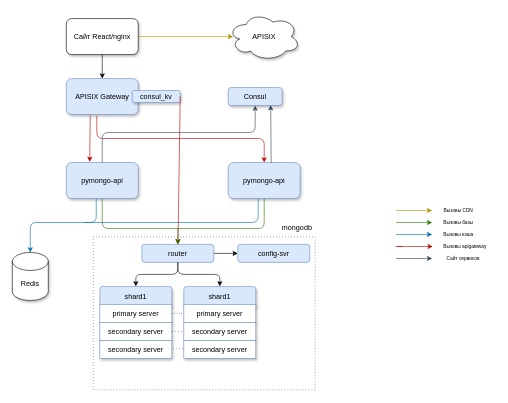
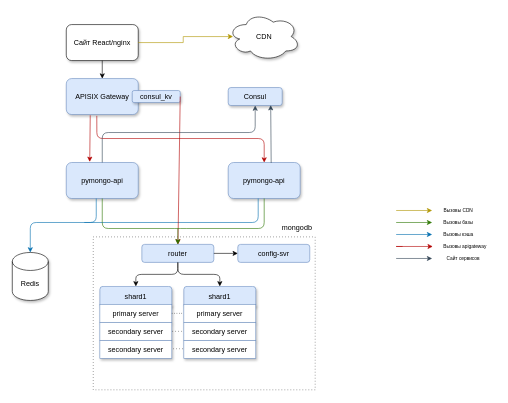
  <mxCell id="0" />
  <mxCell id="1" parent="0" />
  <mxCell id="2" value="pymongo-api" style="rounded=1;whiteSpace=wrap;html=1;fillColor=#dae8fc;strokeColor=#6c8ebf;shadow=1;" parent="1" vertex="1"><mxGeometry x="380" y="270" width="120" height="60" as="geometry" /></mxCell>
  <mxCell id="3" value="" style="group" parent="1" vertex="1" connectable="0"><mxGeometry x="155" y="364" width="370" height="285" as="geometry" /></mxCell>
  <mxCell id="4" value="" style="group;dashed=1;dashPattern=1 1;" parent="3" vertex="1" connectable="0"><mxGeometry y="30" width="370" height="255" as="geometry" /></mxCell>
  <mxCell id="5" value="" style="rounded=0;whiteSpace=wrap;html=1;dashed=1;dashPattern=1 4;movable=0;resizable=0;rotatable=0;deletable=0;editable=0;locked=1;connectable=0;" parent="4" vertex="1"><mxGeometry width="370" height="255" as="geometry" /></mxCell>
  <mxCell id="6" value="shard1" style="rounded=1;whiteSpace=wrap;html=1;fillColor=#dae8fc;strokeColor=#6c8ebf;shadow=1;" parent="4" vertex="1"><mxGeometry x="11" y="82.5" width="120" height="35" as="geometry" /></mxCell>
  <mxCell id="7" value="router" style="rounded=1;whiteSpace=wrap;html=1;fillColor=#dae8fc;strokeColor=#6c8ebf;" parent="4" vertex="1"><mxGeometry x="81" y="12.5" width="120" height="30" as="geometry" /></mxCell>
  <mxCell id="8" value="primary server" style="rounded=0;whiteSpace=wrap;html=1;shadow=1;strokeColor=#6c8ebf;" parent="4" vertex="1"><mxGeometry x="11" y="112.5" width="120" height="30" as="geometry" /></mxCell>
  <mxCell id="9" value="secondary server" style="rounded=0;whiteSpace=wrap;html=1;shadow=1;strokeColor=#6c8ebf;" parent="4" vertex="1"><mxGeometry x="11" y="142.5" width="120" height="30" as="geometry" /></mxCell>
  <mxCell id="10" value="secondary server" style="rounded=0;whiteSpace=wrap;html=1;shadow=1;strokeColor=#6c8ebf;" parent="4" vertex="1"><mxGeometry x="11" y="172.5" width="120" height="30" as="geometry" /></mxCell>
  <mxCell id="11" value="config-svr" style="rounded=1;whiteSpace=wrap;html=1;fillColor=#dae8fc;strokeColor=#6c8ebf;" parent="4" vertex="1"><mxGeometry x="241" y="12.5" width="120" height="30" as="geometry" /></mxCell>
  <mxCell id="12" value="shard1" style="rounded=1;whiteSpace=wrap;html=1;fillColor=#dae8fc;strokeColor=#6c8ebf;shadow=1;" parent="4" vertex="1"><mxGeometry x="151" y="82.5" width="120" height="35" as="geometry" /></mxCell>
  <mxCell id="13" value="primary server" style="rounded=0;whiteSpace=wrap;html=1;shadow=1;strokeColor=#6c8ebf;" parent="4" vertex="1"><mxGeometry x="151" y="112.5" width="120" height="30" as="geometry" /></mxCell>
  <mxCell id="14" value="secondary server" style="rounded=0;whiteSpace=wrap;html=1;shadow=1;strokeColor=#6c8ebf;" parent="4" vertex="1"><mxGeometry x="151" y="142.5" width="120" height="30" as="geometry" /></mxCell>
  <mxCell id="15" value="secondary server" style="rounded=0;whiteSpace=wrap;html=1;shadow=1;strokeColor=#6c8ebf;" parent="4" vertex="1"><mxGeometry x="151" y="172.5" width="120" height="30" as="geometry" /></mxCell>
  <mxCell id="16" value="" style="endArrow=classic;html=1;rounded=1;exitX=0.5;exitY=1;exitDx=0;exitDy=0;entryX=0.5;entryY=0;entryDx=0;entryDy=0;edgeStyle=orthogonalEdgeStyle;elbow=vertical;" parent="4" source="7" target="6" edge="1"><mxGeometry width="50" height="50" relative="1" as="geometry"><mxPoint x="101" y="72.5" as="sourcePoint" /><mxPoint x="151" y="22.5" as="targetPoint" /></mxGeometry></mxCell>
  <mxCell id="17" value="" style="endArrow=classic;html=1;rounded=1;exitX=0.5;exitY=1;exitDx=0;exitDy=0;entryX=0.5;entryY=0;entryDx=0;entryDy=0;edgeStyle=orthogonalEdgeStyle;elbow=vertical;" parent="4" source="7" target="12" edge="1"><mxGeometry width="50" height="50" relative="1" as="geometry"><mxPoint x="151" y="52.5" as="sourcePoint" /><mxPoint x="81" y="92.5" as="targetPoint" /></mxGeometry></mxCell>
  <mxCell id="18" value="" style="endArrow=none;dashed=1;html=1;dashPattern=1 3;strokeWidth=1;rounded=0;exitX=1;exitY=0.5;exitDx=0;exitDy=0;entryX=0;entryY=0.5;entryDx=0;entryDy=0;" parent="4" source="8" target="13" edge="1"><mxGeometry width="50" height="50" relative="1" as="geometry"><mxPoint x="101" y="72.5" as="sourcePoint" /><mxPoint x="151" y="22.5" as="targetPoint" /></mxGeometry></mxCell>
  <mxCell id="19" value="" style="endArrow=none;dashed=1;html=1;dashPattern=1 4;strokeWidth=1;rounded=0;" parent="4" edge="1"><mxGeometry width="50" height="50" relative="1" as="geometry"><mxPoint x="132" y="157.5" as="sourcePoint" /><mxPoint x="152" y="157.5" as="targetPoint" /></mxGeometry></mxCell>
  <mxCell id="20" value="" style="endArrow=none;dashed=1;html=1;dashPattern=1 4;strokeWidth=1;rounded=0;entryX=0;entryY=0.5;entryDx=0;entryDy=0;" parent="4" edge="1"><mxGeometry width="50" height="50" relative="1" as="geometry"><mxPoint x="133" y="186.5" as="sourcePoint" /><mxPoint x="153" y="186.5" as="targetPoint" /></mxGeometry></mxCell>
  <mxCell id="21" value="" style="endArrow=classic;html=1;rounded=1;exitX=1;exitY=0.5;exitDx=0;exitDy=0;entryX=0;entryY=0.5;entryDx=0;entryDy=0;edgeStyle=orthogonalEdgeStyle;elbow=vertical;" parent="4" source="7" target="11" edge="1"><mxGeometry width="50" height="50" relative="1" as="geometry"><mxPoint x="271" y="62.5" as="sourcePoint" /><mxPoint x="341" y="102.5" as="targetPoint" /></mxGeometry></mxCell>
  <mxCell id="22" value="mongodb" style="text;html=1;align=center;verticalAlign=middle;whiteSpace=wrap;rounded=0;" parent="3" vertex="1"><mxGeometry x="310" width="60" height="30" as="geometry" /></mxCell>
  <mxCell id="23" value="pymongo-api" style="rounded=1;whiteSpace=wrap;html=1;fillColor=#dae8fc;strokeColor=#6c8ebf;shadow=1;" parent="1" vertex="1"><mxGeometry x="110" y="270" width="120" height="60" as="geometry" /></mxCell>
  <mxCell id="24" style="edgeStyle=orthogonalEdgeStyle;rounded=1;orthogonalLoop=1;jettySize=auto;html=1;entryX=0.5;entryY=0;entryDx=0;entryDy=0;entryPerimeter=0;curved=0;fillColor=#1ba1e2;strokeColor=#006EAF;" parent="1" target="25" edge="1"><mxGeometry relative="1" as="geometry"><mxPoint x="430" y="330" as="sourcePoint" /><Array as="points"><mxPoint x="430" y="330" /><mxPoint x="430" y="370" /><mxPoint x="50" y="370" /></Array></mxGeometry></mxCell>
  <mxCell id="25" value="Redis" style="shape=cylinder3;whiteSpace=wrap;html=1;boundedLbl=1;backgroundOutline=1;size=15;container=0;shadow=1;" parent="1" vertex="1"><mxGeometry x="20" y="420" width="60" height="80" as="geometry" /></mxCell>
  <mxCell id="26" value="" style="endArrow=none;html=1;rounded=1;curved=0;fillColor=#1ba1e2;strokeColor=#006EAF;" parent="1" edge="1"><mxGeometry width="50" height="50" relative="1" as="geometry"><mxPoint x="140" y="370" as="sourcePoint" /><mxPoint x="160" y="330" as="targetPoint" /><Array as="points"><mxPoint x="160" y="370" /></Array></mxGeometry></mxCell>
  <mxCell id="27" value="" style="endArrow=classic;html=1;rounded=1;fillColor=#60a917;strokeColor=#2D7600;curved=0;" parent="1" edge="1"><mxGeometry width="50" height="50" relative="1" as="geometry"><mxPoint x="660" y="370" as="sourcePoint" /><mxPoint x="720" y="370" as="targetPoint" /></mxGeometry></mxCell>
  <mxCell id="28" value="Вызовы базы" style="text;html=1;align=center;verticalAlign=middle;whiteSpace=wrap;rounded=0;fontSize=8;" parent="1" vertex="1"><mxGeometry x="729" y="355" width="70" height="30" as="geometry" /></mxCell>
  <mxCell id="29" value="" style="endArrow=classic;html=1;rounded=1;fillColor=#1ba1e2;strokeColor=#006EAF;curved=0;" parent="1" edge="1"><mxGeometry width="50" height="50" relative="1" as="geometry"><mxPoint x="660" y="390" as="sourcePoint" /><mxPoint x="720" y="390" as="targetPoint" /></mxGeometry></mxCell>
  <mxCell id="30" value="Вызовы кэша" style="text;html=1;align=center;verticalAlign=middle;whiteSpace=wrap;rounded=0;fontSize=8;" parent="1" vertex="1"><mxGeometry x="724" y="375" width="80" height="30" as="geometry" /></mxCell>
  <mxCell id="31" value="APISIX Gateway" style="rounded=1;whiteSpace=wrap;html=1;fillColor=#dae8fc;strokeColor=#6c8ebf;shadow=1;" parent="1" vertex="1"><mxGeometry x="110" y="130" width="120" height="60" as="geometry" /></mxCell>
  <mxCell id="32" value="consul_kv" style="rounded=1;whiteSpace=wrap;html=1;fillColor=#dae8fc;strokeColor=#6c8ebf;shadow=1;" parent="1" vertex="1"><mxGeometry x="220" y="150" width="80" height="20" as="geometry" /></mxCell>
  <mxCell id="33" value="Consul" style="rounded=1;whiteSpace=wrap;html=1;fillColor=#dae8fc;strokeColor=#6c8ebf;shadow=1;" parent="1" vertex="1"><mxGeometry x="380" y="145" width="90" height="30" as="geometry" /></mxCell>
  <mxCell id="34" value="" style="endArrow=classic;html=1;rounded=1;exitX=1;exitY=0.5;exitDx=0;exitDy=0;curved=0;fillColor=#e51400;strokeColor=#B20000;" parent="1" source="32" target="7" edge="1"><mxGeometry width="50" height="50" relative="1" as="geometry"><mxPoint x="340" y="380" as="sourcePoint" /><mxPoint x="390" y="330" as="targetPoint" /></mxGeometry></mxCell>
  <mxCell id="35" value="" style="endArrow=classic;html=1;rounded=1;exitX=0.333;exitY=1.022;exitDx=0;exitDy=0;entryX=0.326;entryY=-0.019;entryDx=0;entryDy=0;curved=0;exitPerimeter=0;entryPerimeter=0;fillColor=#e51400;strokeColor=#B20000;" parent="1" source="31" target="23" edge="1"><mxGeometry width="50" height="50" relative="1" as="geometry"><mxPoint x="310" y="170" as="sourcePoint" /><mxPoint x="390" y="170" as="targetPoint" /></mxGeometry></mxCell>
  <mxCell id="36" value="" style="endArrow=classic;html=1;rounded=1;exitX=0.424;exitY=1.036;exitDx=0;exitDy=0;entryX=0.5;entryY=0;entryDx=0;entryDy=0;curved=0;exitPerimeter=0;fillColor=#e51400;strokeColor=#B20000;" parent="1" source="31" target="2" edge="1"><mxGeometry width="50" height="50" relative="1" as="geometry"><mxPoint x="160" y="201" as="sourcePoint" /><mxPoint x="159" y="279" as="targetPoint" /><Array as="points"><mxPoint x="161" y="230" /><mxPoint x="440" y="230" /></Array></mxGeometry></mxCell>
  <mxCell id="37" value="" style="endArrow=classic;html=1;rounded=0;curved=0;fillColor=#e51400;strokeColor=#B20000;" parent="1" edge="1"><mxGeometry width="50" height="50" relative="1" as="geometry"><mxPoint x="671" y="410" as="sourcePoint" /><mxPoint x="721" y="410" as="targetPoint" /><Array as="points"><mxPoint x="660" y="410" /><mxPoint x="671" y="410" /></Array></mxGeometry></mxCell>
  <mxCell id="38" value="Вызовы apigateway" style="text;html=1;align=center;verticalAlign=middle;whiteSpace=wrap;rounded=0;fontSize=8;" parent="1" vertex="1"><mxGeometry x="725" y="395" width="100" height="30" as="geometry" /></mxCell>
  <mxCell id="39" value="" style="endArrow=classic;html=1;rounded=1;exitX=0.5;exitY=0;exitDx=0;exitDy=0;entryX=0.5;entryY=1;entryDx=0;entryDy=0;curved=0;fillColor=#647687;strokeColor=#314354;" parent="1" source="23" target="33" edge="1"><mxGeometry width="50" height="50" relative="1" as="geometry"><mxPoint x="370" y="370" as="sourcePoint" /><mxPoint x="420" y="320" as="targetPoint" /><Array as="points"><mxPoint x="170" y="220" /><mxPoint x="425" y="220" /></Array></mxGeometry></mxCell>
  <mxCell id="40" value="" style="endArrow=classic;html=1;rounded=1;exitX=0.597;exitY=0.013;exitDx=0;exitDy=0;exitPerimeter=0;entryX=0.787;entryY=0.98;entryDx=0;entryDy=0;entryPerimeter=0;curved=0;fillColor=#647687;strokeColor=#314354;" parent="1" source="2" target="33" edge="1"><mxGeometry width="50" height="50" relative="1" as="geometry"><mxPoint x="390" y="260" as="sourcePoint" /><mxPoint x="440" y="210" as="targetPoint" /></mxGeometry></mxCell>
  <mxCell id="41" value="" style="endArrow=classic;html=1;rounded=1;fillColor=#647687;strokeColor=#314354;curved=0;" parent="1" edge="1"><mxGeometry width="50" height="50" relative="1" as="geometry"><mxPoint x="660" y="430" as="sourcePoint" /><mxPoint x="720" y="430" as="targetPoint" /></mxGeometry></mxCell>
  <mxCell id="42" value="Сайт сервисов" style="text;html=1;align=center;verticalAlign=middle;whiteSpace=wrap;rounded=0;fontSize=8;" parent="1" vertex="1"><mxGeometry x="737" y="415" width="70" height="30" as="geometry" /></mxCell>
  <mxCell id="43" value="" style="endArrow=none;html=1;rounded=1;curved=0;fillColor=#60a917;strokeColor=#2D7600;" parent="1" edge="1"><mxGeometry width="50" height="50" relative="1" as="geometry"><mxPoint x="170" y="330" as="sourcePoint" /><mxPoint x="440" y="330" as="targetPoint" /><Array as="points"><mxPoint x="170" y="380" /><mxPoint x="300" y="380" /><mxPoint x="440" y="380" /></Array></mxGeometry></mxCell>
  <mxCell id="44" value="" style="endArrow=classic;html=1;rounded=0;fillColor=#60a917;strokeColor=#2D7600;" parent="1" target="7" edge="1"><mxGeometry width="50" height="50" relative="1" as="geometry"><mxPoint x="296" y="380" as="sourcePoint" /><mxPoint x="283.226" y="470" as="targetPoint" /></mxGeometry></mxCell>
- <mxCell id="45" value="Сайт React/nginx" style="rounded=1;whiteSpace=wrap;html=1;shadow=1;" parent="1" vertex="1"><mxGeometry x="110" y="30" width="120" height="60" as="geometry" /></mxCell>
+ <mxCell id="45" value="Сайт React/nginx" style="rounded=1;whiteSpace=wrap;html=1;shadow=1;" parent="1" vertex="1"><mxGeometry x="110" y="40" width="120" height="60" as="geometry" /></mxCell>
  <mxCell id="46" value="" style="endArrow=classic;html=1;rounded=0;exitX=0.5;exitY=1;exitDx=0;exitDy=0;" parent="1" source="45" target="31" edge="1"><mxGeometry width="50" height="50" relative="1" as="geometry"><mxPoint x="230" y="350" as="sourcePoint" /><mxPoint x="280" y="300" as="targetPoint" /></mxGeometry></mxCell>
- <mxCell id="47" value="APISIX" style="ellipse;shape=cloud;whiteSpace=wrap;html=1;shadow=1;" parent="1" vertex="1"><mxGeometry x="380" y="20" width="120" height="80" as="geometry" /></mxCell>
+ <mxCell id="47" value="CDN" style="ellipse;shape=cloud;whiteSpace=wrap;html=1;shadow=1;" parent="1" vertex="1"><mxGeometry x="380" y="20" width="120" height="80" as="geometry" /></mxCell>
  <mxCell id="48" style="edgeStyle=orthogonalEdgeStyle;rounded=0;orthogonalLoop=1;jettySize=auto;html=1;exitX=1;exitY=0.5;exitDx=0;exitDy=0;entryX=0.067;entryY=0.5;entryDx=0;entryDy=0;entryPerimeter=0;fillColor=#e3c800;strokeColor=#B09500;" parent="1" source="45" target="47" edge="1"><mxGeometry relative="1" as="geometry" /></mxCell>
  <mxCell id="49" value="" style="endArrow=classic;html=1;rounded=1;fillColor=#e3c800;strokeColor=#B09500;curved=0;" parent="1" edge="1"><mxGeometry width="50" height="50" relative="1" as="geometry"><mxPoint x="660" y="350" as="sourcePoint" /><mxPoint x="720" y="350" as="targetPoint" /></mxGeometry></mxCell>
  <mxCell id="50" value="Вызовы CDN" style="text;html=1;align=center;verticalAlign=middle;whiteSpace=wrap;rounded=0;fontSize=8;" parent="1" vertex="1"><mxGeometry x="729" y="335" width="70" height="30" as="geometry" /></mxCell>
